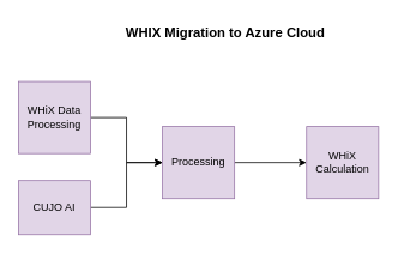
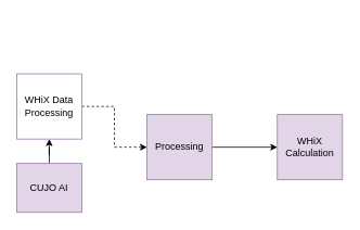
  <mxCell id="0" />
  <mxCell id="1" parent="0" />
- <mxCell id="2" value="&lt;b&gt;&lt;font style=&quot;font-size: 15px;&quot;&gt;WHIX Migration to Azure Cloud&lt;/font&gt;&lt;/b&gt;" style="text;html=1;strokeColor=none;fillColor=none;align=center;verticalAlign=middle;whiteSpace=wrap;rounded=0;" parent="1" vertex="1"><mxGeometry x="90" y="20" width="320" height="30" as="geometry" /></mxCell>
- <mxCell id="3" value="" style="edgeStyle=orthogonalEdgeStyle;rounded=0;orthogonalLoop=1;jettySize=auto;html=1;" parent="1" source="4" target="8" edge="1"><mxGeometry relative="1" as="geometry" /></mxCell>
- <mxCell id="4" value="WHiX Data Processing" style="whiteSpace=wrap;html=1;aspect=fixed;fillColor=#e1d5e7;strokeColor=#9673a6;" parent="1" vertex="1"><mxGeometry x="20" y="90" width="80" height="80" as="geometry" /></mxCell>
- <mxCell id="5" value="" style="edgeStyle=orthogonalEdgeStyle;rounded=0;orthogonalLoop=1;jettySize=auto;html=1;" parent="1" source="6" target="8" edge="1"><mxGeometry relative="1" as="geometry" /></mxCell>
+ <mxCell id="3" value="" style="edgeStyle=orthogonalEdgeStyle;rounded=0;orthogonalLoop=1;jettySize=auto;html=1;dashed=1;" parent="1" source="4" target="8" edge="1"><mxGeometry relative="1" as="geometry" /></mxCell>
+ <mxCell id="4" value="WHiX Data Processing" style="whiteSpace=wrap;html=1;aspect=fixed;fillColor=#ffffff;strokeColor=#9673a6;" parent="1" vertex="1"><mxGeometry x="20" y="90" width="80" height="80" as="geometry" /></mxCell>
+ <mxCell id="5" value="" style="edgeStyle=orthogonalEdgeStyle;rounded=0;orthogonalLoop=1;jettySize=auto;html=1;" parent="1" source="6" target="4" edge="1"><mxGeometry relative="1" as="geometry" /></mxCell>
  <mxCell id="6" value="CUJO AI" style="whiteSpace=wrap;html=1;aspect=fixed;fillColor=#e1d5e7;strokeColor=#9673a6;" parent="1" vertex="1"><mxGeometry x="20" y="200" width="80" height="60" as="geometry" /></mxCell>
  <mxCell id="7" value="" style="edgeStyle=orthogonalEdgeStyle;rounded=0;orthogonalLoop=1;jettySize=auto;html=1;" parent="1" source="8" target="9" edge="1"><mxGeometry relative="1" as="geometry" /></mxCell>
  <mxCell id="8" value="Processing" style="whiteSpace=wrap;html=1;aspect=fixed;fillColor=#e1d5e7;strokeColor=#9673a6;" parent="1" vertex="1"><mxGeometry x="180" y="140" width="80" height="80" as="geometry" /></mxCell>
  <mxCell id="9" value="WHiX Calculation" style="whiteSpace=wrap;html=1;aspect=fixed;fillColor=#e1d5e7;strokeColor=#9673a6;" parent="1" vertex="1"><mxGeometry x="340" y="140" width="80" height="80" as="geometry" /></mxCell>
